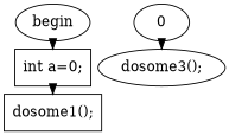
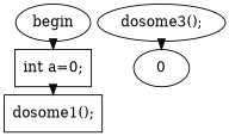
  digraph {
    nodesep=0.1
    ranksep=0.1
    node [fillcolor=white shape=ellipse style=filled]
    n1 [label=begin]
    n2 [label="int a=0;" shape=box]
    n3 [label="dosome1();" shape=box]
    n4 [label="dosome3();"]
    n5 [label=0]
    n1 -> n2
    n2 -> n3
-   n5 -> n4
+   n4 -> n5
  }
